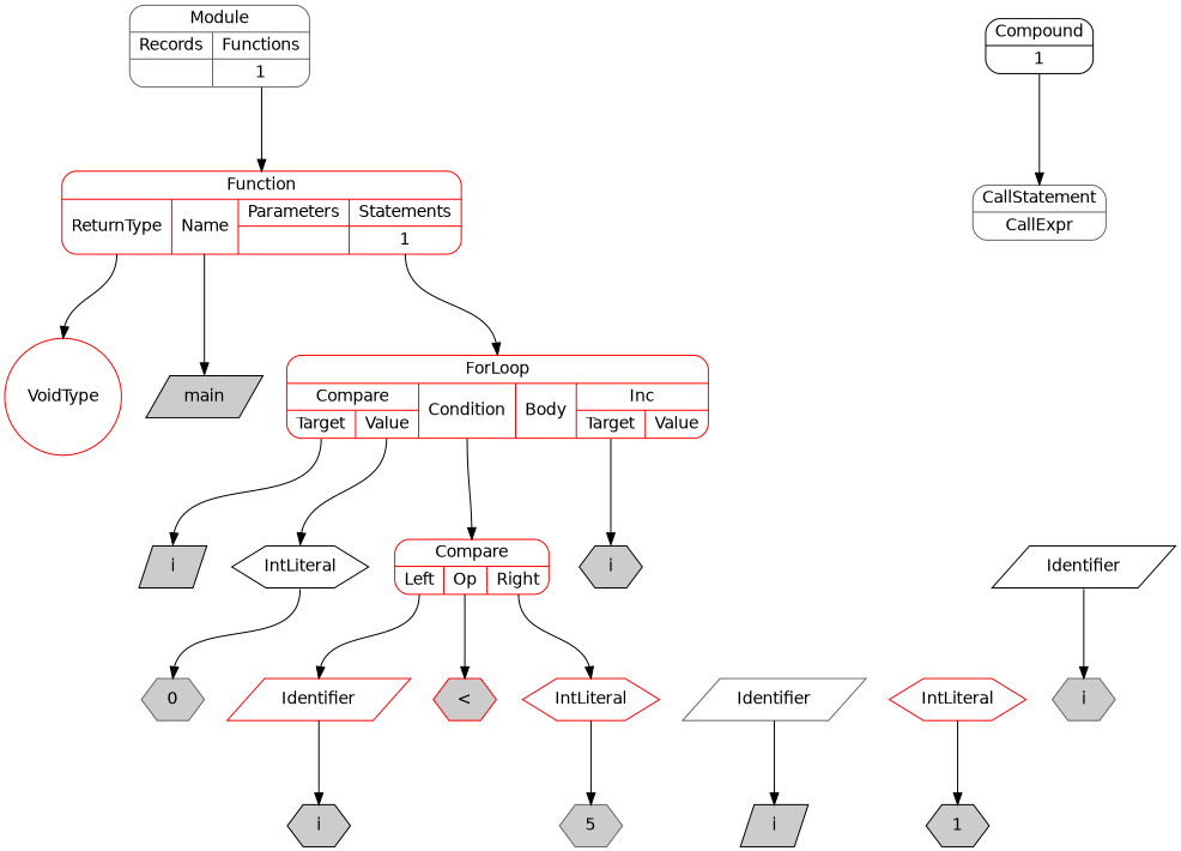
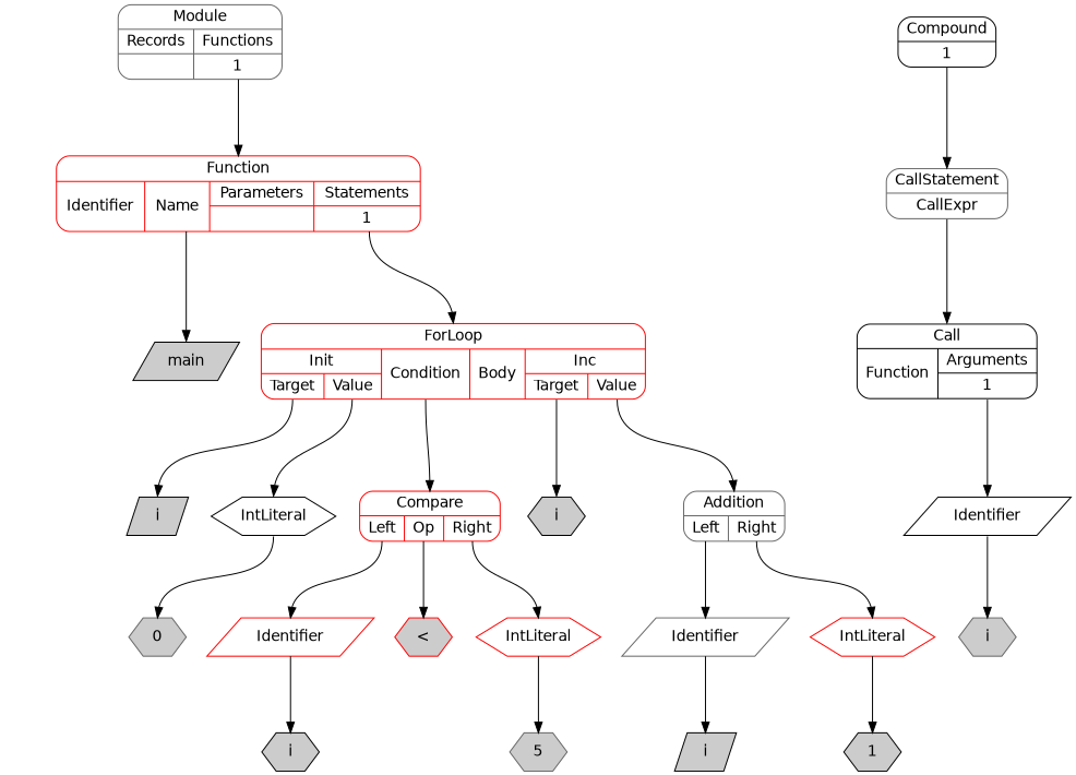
  digraph {
    fontname="DejaVu Sans"
    nodesep=0.3
    ordering=out
    ranksep=1
    node [color=black fillcolor=white fontname="DejaVu Sans" shape=hexagon style=filled]
    edge [fontname="DejaVu Sans" headport=n tailport=s]
-   n1 [color=red label=VoidType shape=circle]
    n2 [fillcolor="#cccccc" label=main shape=parallelogram]
    n3 [fillcolor="#cccccc" label=i shape=parallelogram]
    n4 [color=gray40 fillcolor="#cccccc" label=0]
    n5 [label=IntLiteral]
    n6 [fillcolor="#cccccc" label=i]
    n7 [color=red label=Identifier shape=parallelogram]
    n8 [color=red fillcolor="#cccccc" label="<"]
    n9 [color=gray40 fillcolor="#cccccc" label=5]
    n10 [color=red label=IntLiteral]
    n11 [color=red label="{Compare|{<p0>Left|<p1>Op|<p2>Right}}" shape=Mrecord]
    n12 [color=gray40 fillcolor="#cccccc" label=i]
    n13 [label=Identifier shape=parallelogram]
+   n14 [label="{Call|{<p0>Function|{Arguments|{<p1_0>1}}}}" shape=Mrecord]
    n15 [color=gray40 label="{CallStatement|{<p0>CallExpr}}" shape=Mrecord]
    n16 [label="{Compound|{<p0>1}}" shape=Mrecord]
    n17 [fillcolor="#cccccc" label=i]
    n18 [fillcolor="#cccccc" label=i shape=parallelogram]
    n19 [color=gray40 label=Identifier shape=parallelogram]
    n20 [fillcolor="#cccccc" label=1]
    n21 [color=red label=IntLiteral]
-   n23 [color=red label="{ForLoop|{{Compare|{<p0_0>Target|<p0_1>Value}}|<p1>Condition|<p2>Body|{Inc|{<p3_0>Target|<p3_1>Value}}}}" shape=Mrecord]
-   n24 [color=red label="{Function|{<p0>ReturnType|<p1>Name|{Parameters|{}}|{Statements|{<p3_0>1}}}}" shape=Mrecord]
+   n22 [color=gray40 label="{Addition|{<p0>Left|<p1>Right}}" shape=Mrecord]
+   n23 [color=red label="{ForLoop|{{Init|{<p0_0>Target|<p0_1>Value}}|<p1>Condition|<p2>Body|{Inc|{<p3_0>Target|<p3_1>Value}}}}" shape=Mrecord]
+   n24 [color=red label="{Function|{<p0>Identifier|<p1>Name|{Parameters|{}}|{Statements|{<p3_0>1}}}}" shape=Mrecord]
    n25 [color=gray40 label="{Module|{{Records|{}}|{Functions|{<p1_0>1}}}}" shape=Mrecord]
    n5 -> n4
    n7 -> n6
    n10 -> n9
    n11 -> n7 [tailport="p0:s"]
    n11 -> n8 [tailport="p1:s"]
    n11 -> n10 [tailport="p2:s"]
    n13 -> n12
+   n14 -> n13 [tailport="p1_0:s"]
+   n15 -> n14 [tailport="p0:s"]
    n16 -> n15 [tailport="p0:s"]
    n19 -> n18
    n21 -> n20
+   n22 -> n19 [tailport="p0:s"]
+   n22 -> n21 [tailport="p1:s"]
    n23 -> n3 [tailport="p0_0:s"]
    n23 -> n5 [tailport="p0_1:s"]
    n23 -> n11 [tailport="p1:s"]
    n23 -> n17 [tailport="p3_0:s"]
-   n24 -> n1 [tailport="p0:s"]
+   n23 -> n22 [tailport="p3_1:s"]
    n24 -> n2 [tailport="p1:s"]
    n24 -> n23 [tailport="p3_0:s"]
    n25 -> n24 [tailport="p1_0:s"]
  }
